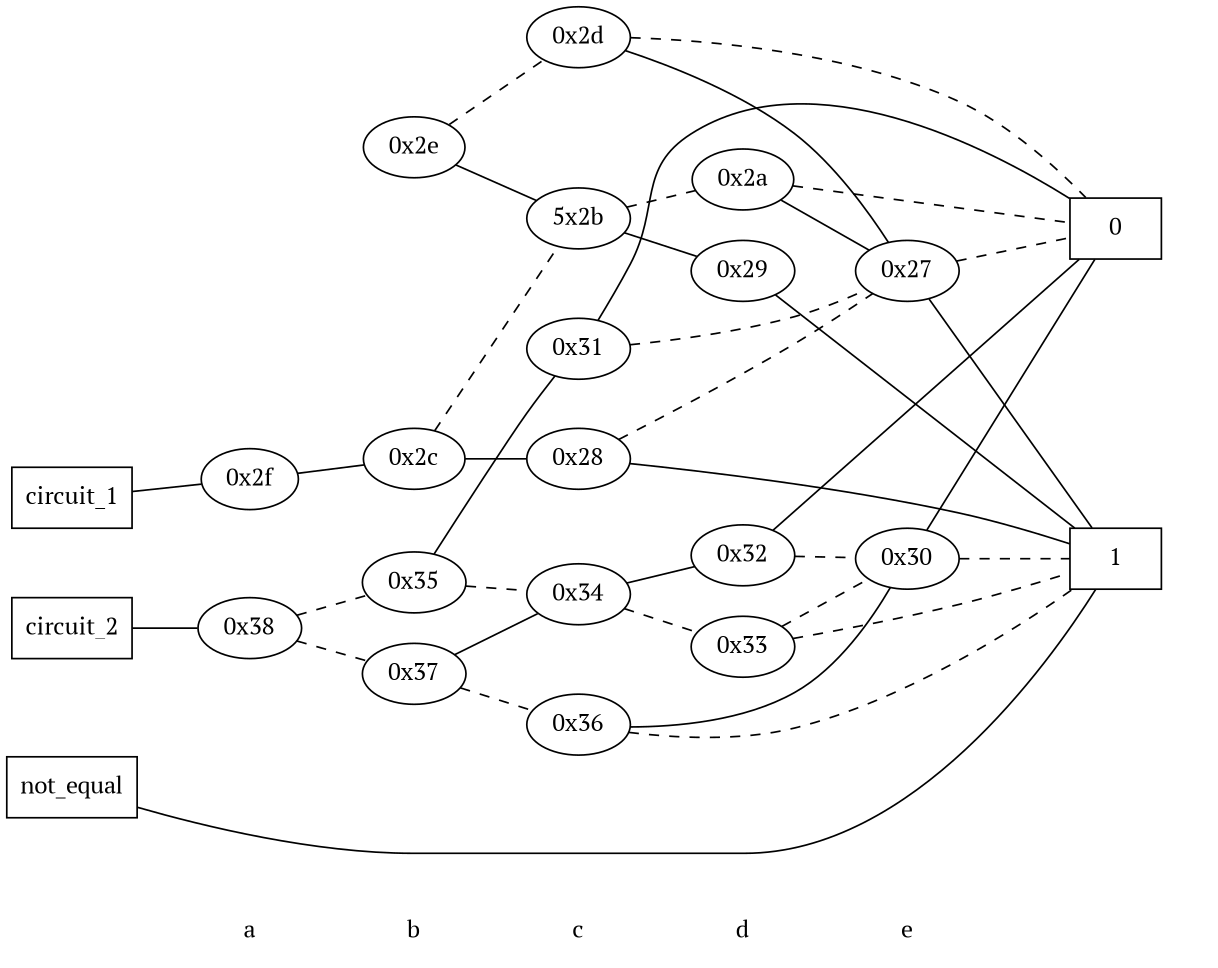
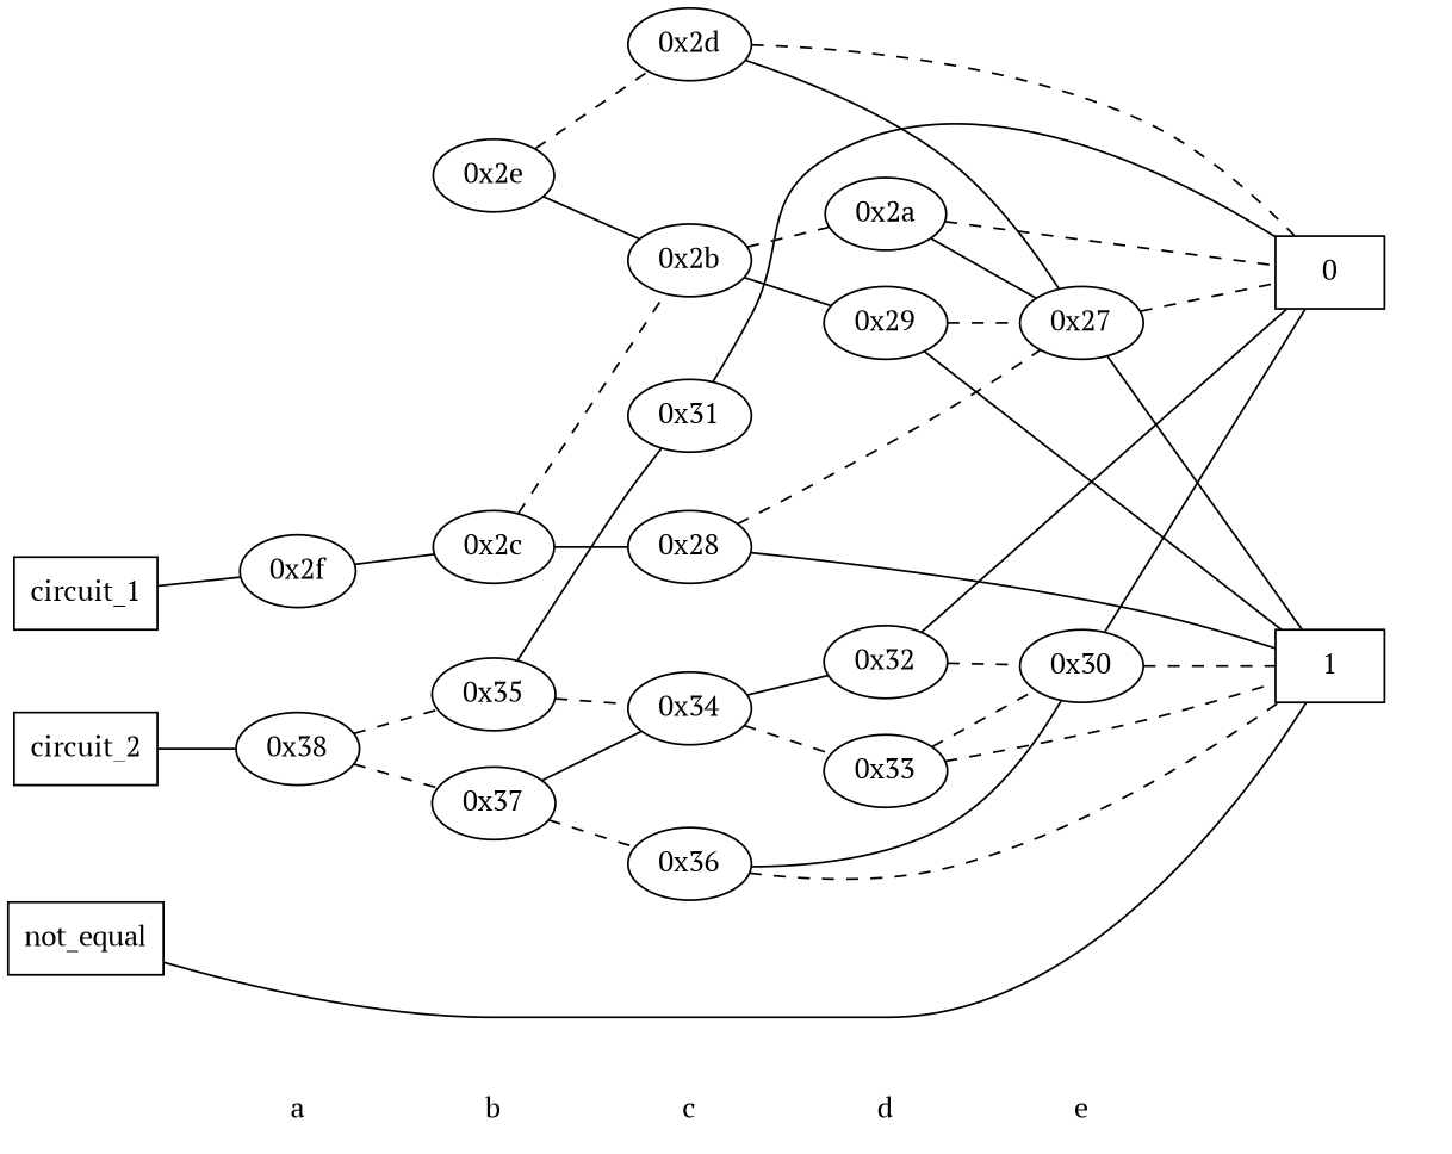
  digraph {
    fontname="PT Serif"
    rankdir=LR
    node [fontname="PT Serif"]
    edge [dir=none fontname="PT Serif" style=dashed]
    "CONST NODES" [shape=plaintext style=invis]
    " a " [shape=plaintext]
    " b " [shape=plaintext]
    " c " [shape=plaintext]
    " d " [shape=plaintext]
    " e " [shape=plaintext]
    circuit_1 [shape=box]
    circuit_2 [shape=box]
    not_equal [shape=box]
    "0x38"
    "0x2f"
    "0x37"
    "0x2e"
    "0x35"
    "0x2c"
    "0x34"
-   "0x2b" [label="5x2b"]
+   "0x2b"
    "0x2d"
    "0x31"
    "0x28"
    "0x36"
    "0x2a"
    "0x32"
    "0x29"
    "0x33"
    "0x30"
    "0x27"
    n28 [label=0 shape=box]
    n29 [label=1 shape=box]
    subgraph sub_1 {
      "CONST NODES"
      " a "
      " b "
      " c "
      " d "
      " e "
    }
    subgraph sub_2 {
      rank=same
      circuit_1
      circuit_2
      not_equal
    }
    subgraph sub_3 {
      rank=same
      " a "
      "0x38"
      "0x2f"
    }
    subgraph sub_4 {
      rank=same
      " b "
      "0x37"
      "0x2e"
      "0x35"
      "0x2c"
    }
    subgraph sub_5 {
      rank=same
      " c "
      "0x34"
      "0x2b"
      "0x2d"
      "0x31"
      "0x28"
      "0x36"
    }
    subgraph sub_6 {
      rank=same
      " d "
      "0x2a"
      "0x32"
      "0x29"
      "0x33"
    }
    subgraph sub_7 {
      rank=same
      " e "
      "0x30"
      "0x27"
    }
    subgraph sub_8 {
      rank=same
      "CONST NODES"
      subgraph sub_9 {
        rank=same
        n28
        n29
      }
    }
    " a " -> " b " [style=invis]
    " b " -> " c " [style=invis]
    " c " -> " d " [style=invis]
    " d " -> " e " [style=invis]
    " e " -> "CONST NODES" [style=invis]
    circuit_1 -> circuit_2 [style=invis]
    circuit_1 -> "0x2f" [style=solid]
    circuit_2 -> not_equal [style=invis]
    circuit_2 -> "0x38" [style=solid]
    not_equal -> n29 [style=solid]
    "0x38" -> "0x37"
    "0x38" -> "0x35"
    "0x2f" -> "0x2c" [style=""]
    "0x37" -> "0x34" [style=""]
    "0x37" -> "0x36"
    "0x2e" -> "0x2b" [style=""]
    "0x2e" -> "0x2d"
    "0x35" -> "0x34"
    "0x35" -> "0x31" [style=""]
    "0x2c" -> "0x2b"
    "0x2c" -> "0x28" [style=""]
    "0x34" -> "0x32" [style=""]
    "0x34" -> "0x33"
    "0x2b" -> "0x2a"
    "0x2b" -> "0x29" [style=""]
    "0x2d" -> "0x27" [style=""]
    "0x2d" -> n28
    "0x31" -> n28 [style=""]
    "0x28" -> "0x27"
    "0x28" -> n29 [style=""]
    "0x36" -> "0x30" [style=""]
    "0x36" -> n29
    "0x2a" -> "0x27" [style=""]
    "0x2a" -> n28
    "0x32" -> "0x30"
    "0x32" -> n28 [style=""]
-   "0x31" -> "0x27"
+   "0x29" -> "0x27"
    "0x29" -> n29 [style=""]
    "0x33" -> "0x30"
    "0x33" -> n29
    "0x30" -> n28 [style=""]
    "0x30" -> n29
    "0x27" -> n28
    "0x27" -> n29 [style=""]
  }
